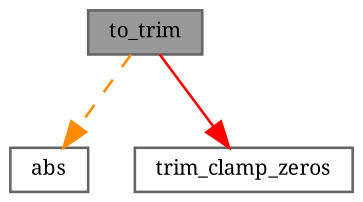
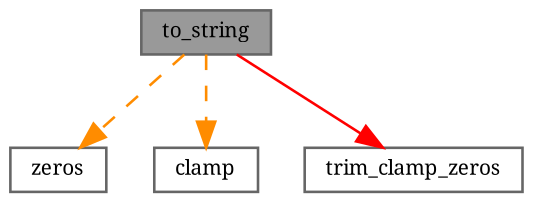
  digraph {
    fontname="Noto Serif"
    rankdir=TB
    node [color=grey40 fillcolor=white fontname="Noto Serif" fontsize=8 shape=box style=filled]
    edge [color=darkorange fontname="Noto Serif" fontsize=8 labelfontname=Helvetica labelfontsize=8 style=dashed]
-   n1 [color=gray40 fillcolor=grey60 fontcolor=black height=0.2 label=to_trim width=0.4]
-   n2 [height=0.2 label=abs width=0.4]
+   n1 [color=gray40 fillcolor=grey60 fontcolor=black height=0.2 label=to_string width=0.4]
+   n2 [height=0.2 label=zeros width=0.4]
+   n3 [height=0.2 label=clamp width=0.4]
    n4 [height=0.2 label=trim_clamp_zeros width=0.4]
    n1 -> n2
+   n1 -> n3
    n1 -> n4 [color=red style=solid]
  }
